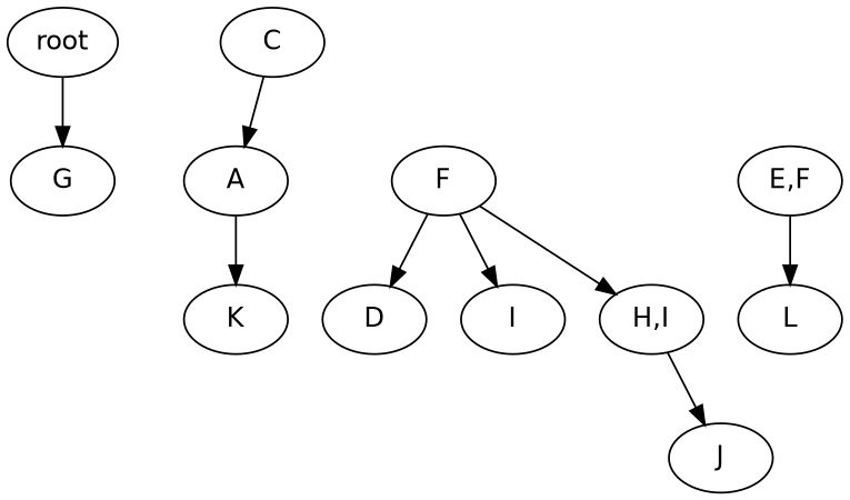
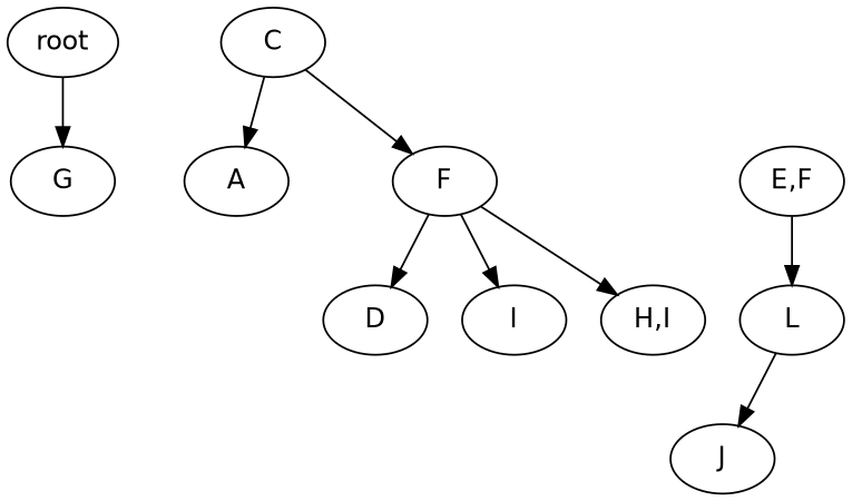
  strict digraph {
    fontname="DejaVu Sans"
    node [fontname="DejaVu Sans"]
    edge [fontname="DejaVu Sans"]
    n1 [label=root]
    n2 [label=G]
    n3 [label=C]
    n4 [label=A]
    n5 [label=F]
-   n6 [label=K]
    n7 [label=D]
    n8 [label=I]
    n9 [label="H,I"]
    n10 [label=J]
    n11 [label="E,F"]
    n12 [label=L]
    n1 -> n2
    n3 -> n4
-   n4 -> n6
+   n3 -> n5
    n5 -> n7
    n5 -> n8
    n5 -> n9
    n11 -> n12
-   n9 -> n10
+   n12 -> n10
  }
